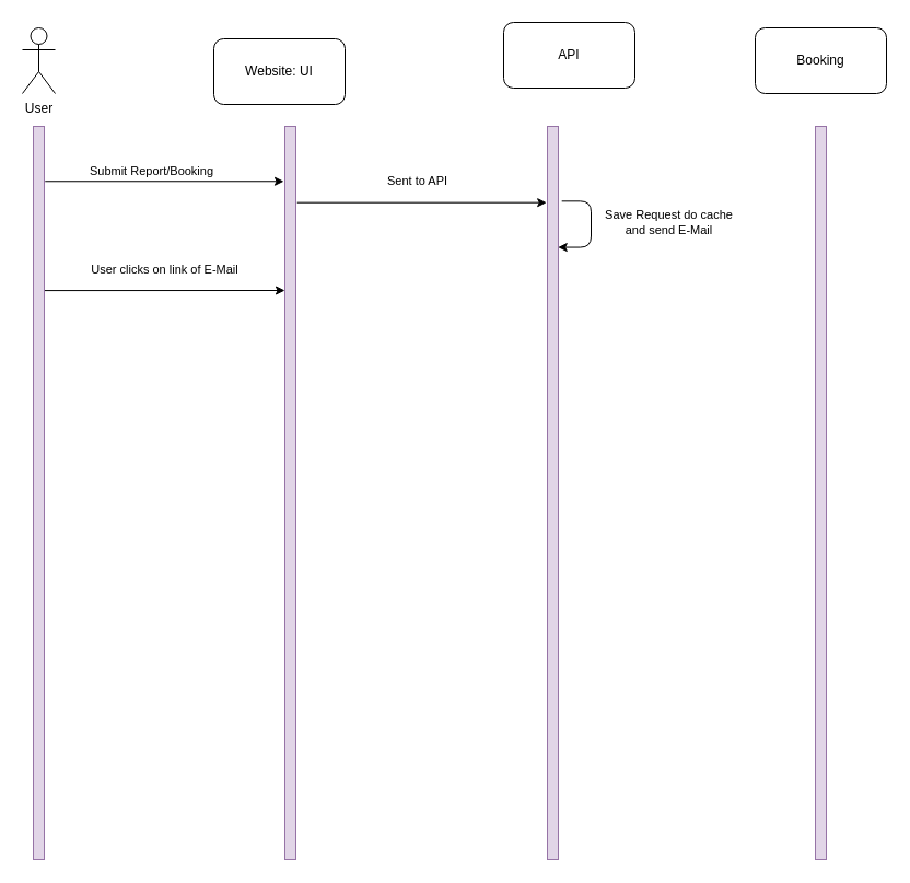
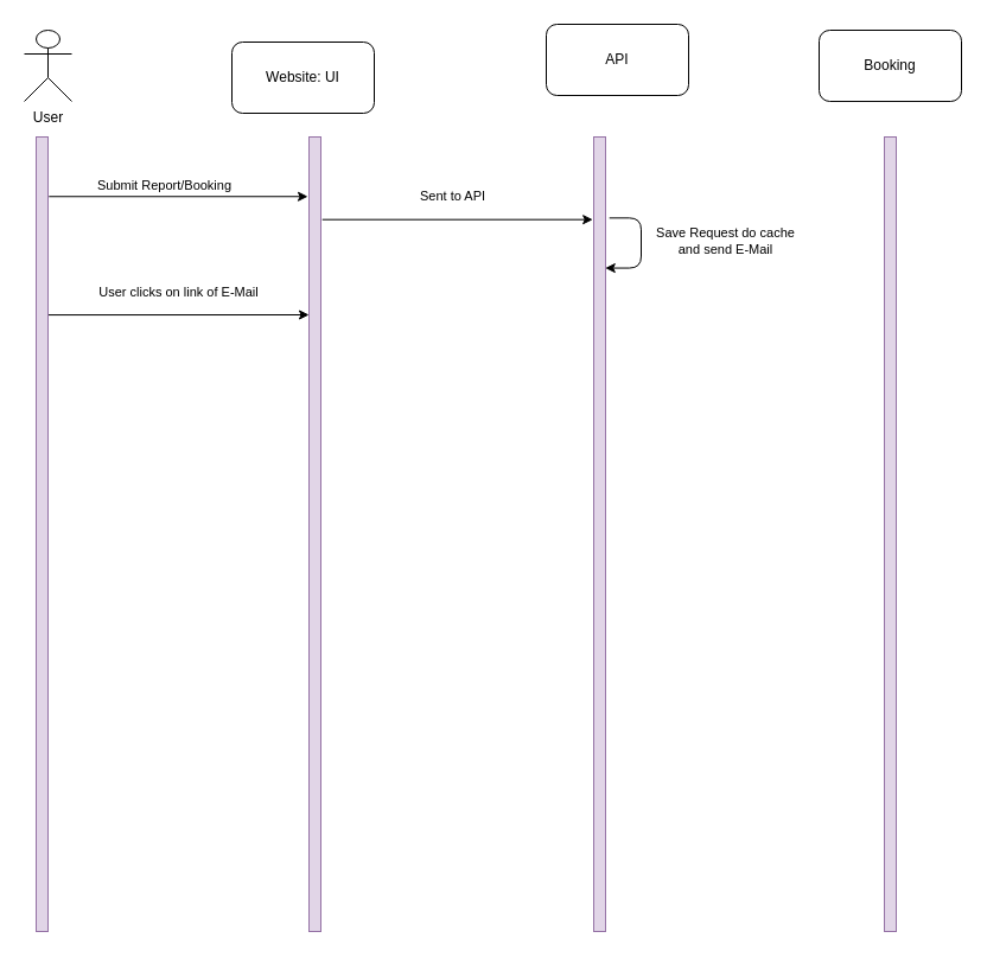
  <mxCell id="0" />
  <mxCell id="1" parent="0" />
- <mxCell id="2" value="User" style="shape=umlActor;verticalLabelPosition=bottom;verticalAlign=top;html=1;outlineConnect=0;" vertex="1" parent="1"><mxGeometry x="20" y="25" width="30" height="60" as="geometry" /></mxCell>
+ <mxCell id="2" value="User" style="shape=umlActor;verticalLabelPosition=bottom;verticalAlign=top;html=1;outlineConnect=0;" vertex="1" parent="1"><mxGeometry x="20" y="25" width="40" height="60" as="geometry" /></mxCell>
  <mxCell id="3" value="Website: UI" style="rounded=1;whiteSpace=wrap;html=1;" vertex="1" parent="1"><mxGeometry x="195" y="35" width="120" height="60" as="geometry" /></mxCell>
  <mxCell id="4" value="API" style="rounded=1;whiteSpace=wrap;html=1;" vertex="1" parent="1"><mxGeometry x="460" y="20" width="120" height="60" as="geometry" /></mxCell>
  <mxCell id="5" value="Booking" style="rounded=1;whiteSpace=wrap;html=1;" vertex="1" parent="1"><mxGeometry x="690" y="25" width="120" height="60" as="geometry" /></mxCell>
  <mxCell id="6" value="" style="rounded=0;whiteSpace=wrap;html=1;fillColor=#e1d5e7;strokeColor=#9673a6;" vertex="1" parent="1"><mxGeometry x="30" y="115" width="10" height="670" as="geometry" /></mxCell>
  <mxCell id="7" value="" style="rounded=0;whiteSpace=wrap;html=1;fillColor=#e1d5e7;strokeColor=#9673a6;" vertex="1" parent="1"><mxGeometry x="260" y="115" width="10" height="670" as="geometry" /></mxCell>
  <mxCell id="8" value="" style="rounded=0;whiteSpace=wrap;html=1;fillColor=#e1d5e7;strokeColor=#9673a6;" vertex="1" parent="1"><mxGeometry x="500" y="115" width="10" height="670" as="geometry" /></mxCell>
  <mxCell id="9" value="" style="rounded=0;whiteSpace=wrap;html=1;fillColor=#e1d5e7;strokeColor=#9673a6;" vertex="1" parent="1"><mxGeometry x="745" y="115" width="10" height="670" as="geometry" /></mxCell>
  <mxCell id="10" value="" style="endArrow=classic;html=1;exitX=1.078;exitY=0.075;exitDx=0;exitDy=0;exitPerimeter=0;entryX=-0.1;entryY=0.075;entryDx=0;entryDy=0;entryPerimeter=0;" edge="1" parent="1" source="6" target="7"><mxGeometry width="50" height="50" relative="1" as="geometry"><mxPoint x="390" y="455" as="sourcePoint" /><mxPoint x="220" y="165" as="targetPoint" /></mxGeometry></mxCell>
  <mxCell id="11" value="Submit Report/Booking" style="edgeLabel;html=1;align=center;verticalAlign=middle;resizable=0;points=[];" vertex="1" connectable="0" parent="10"><mxGeometry x="-0.109" y="1" relative="1" as="geometry"><mxPoint y="-9" as="offset" /></mxGeometry></mxCell>
  <mxCell id="12" value="" style="endArrow=classic;html=1;entryX=-0.082;entryY=0.104;entryDx=0;entryDy=0;entryPerimeter=0;exitX=1.122;exitY=0.104;exitDx=0;exitDy=0;exitPerimeter=0;" edge="1" parent="1" source="7" target="8"><mxGeometry width="50" height="50" relative="1" as="geometry"><mxPoint x="290" y="185" as="sourcePoint" /><mxPoint x="720" y="185" as="targetPoint" /></mxGeometry></mxCell>
  <mxCell id="13" value="Sent to API" style="edgeLabel;html=1;align=center;verticalAlign=middle;resizable=0;points=[];" vertex="1" connectable="0" parent="12"><mxGeometry x="-0.109" y="1" relative="1" as="geometry"><mxPoint x="7" y="-19" as="offset" /></mxGeometry></mxCell>
  <mxCell id="14" value="" style="endArrow=classic;html=1;exitX=1.32;exitY=0.102;exitDx=0;exitDy=0;exitPerimeter=0;entryX=0.974;entryY=0.165;entryDx=0;entryDy=0;entryPerimeter=0;edgeStyle=elbowEdgeStyle;elbow=vertical;" edge="1" parent="1" source="8" target="8"><mxGeometry width="50" height="50" relative="1" as="geometry"><mxPoint x="780" y="225" as="sourcePoint" /><mxPoint x="790" y="215" as="targetPoint" /><Array as="points"><mxPoint x="540" y="205" /><mxPoint x="780" y="226" /><mxPoint x="780" y="205" /></Array></mxGeometry></mxCell>
  <mxCell id="15" value="Save Request do cache&lt;br&gt;and send E-Mail" style="edgeLabel;html=1;align=center;verticalAlign=middle;resizable=0;points=[];" vertex="1" connectable="0" parent="14"><mxGeometry x="0.173" y="1" relative="1" as="geometry"><mxPoint x="69" y="-12" as="offset" /></mxGeometry></mxCell>
  <mxCell id="16" value="" style="endArrow=classic;html=1;exitX=1.048;exitY=0.224;exitDx=0;exitDy=0;exitPerimeter=0;" edge="1" parent="1" source="6"><mxGeometry width="50" height="50" relative="1" as="geometry"><mxPoint x="70" y="265" as="sourcePoint" /><mxPoint x="260" y="265" as="targetPoint" /></mxGeometry></mxCell>
  <mxCell id="17" value="User clicks on link of E-Mail" style="edgeLabel;html=1;align=center;verticalAlign=middle;resizable=0;points=[];" vertex="1" connectable="0" parent="16"><mxGeometry x="-0.109" y="1" relative="1" as="geometry"><mxPoint x="11" y="-19" as="offset" /></mxGeometry></mxCell>
